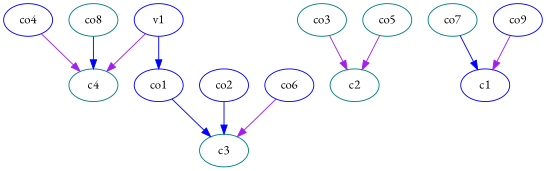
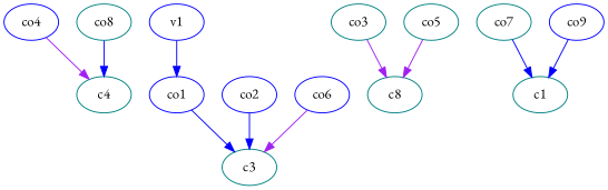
  strict digraph {
    fontname="EB Garamond"
    node [color=teal fontname="EB Garamond"]
    edge [color=purple fontname="EB Garamond" weight=1]
    c4
    v1 [color=blue]
    co1 [color=blue]
    c3
    co2 [color=blue]
    co3
-   c2
+   c2 [label=c8]
    co4 [color=blue]
    co5
    co6 [color=blue]
    co7
-   c1 [color=blue]
+   c1
    co8
    co9 [color=blue]
-   v1 -> c4
    v1 -> co1 [color=blue]
    co1 -> c3 [color=blue]
    co2 -> c3 [color=blue]
    co3 -> c2
    co4 -> c4
    co5 -> c2
    co6 -> c3
    co7 -> c1 [color=blue]
    co8 -> c4 [color=blue]
-   co9 -> c1
+   co9 -> c1 [color=blue]
  }
